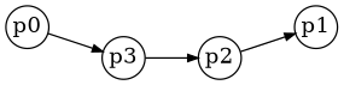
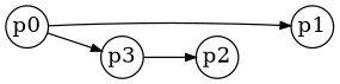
  digraph {
    rankdir=LR
    node [fixedsize=true fontsize=15]
    edge [arrowsize=0.7]
    p0 [height=0.4 width=0.4]
    p1 [height=0.4 width=0.4]
    p3 [height=0.4 width=0.4]
    p2 [height=0.4 width=0.4]
-   p2 -> p1
+   p0 -> p1
    p0 -> p3
    p3 -> p2
  }
